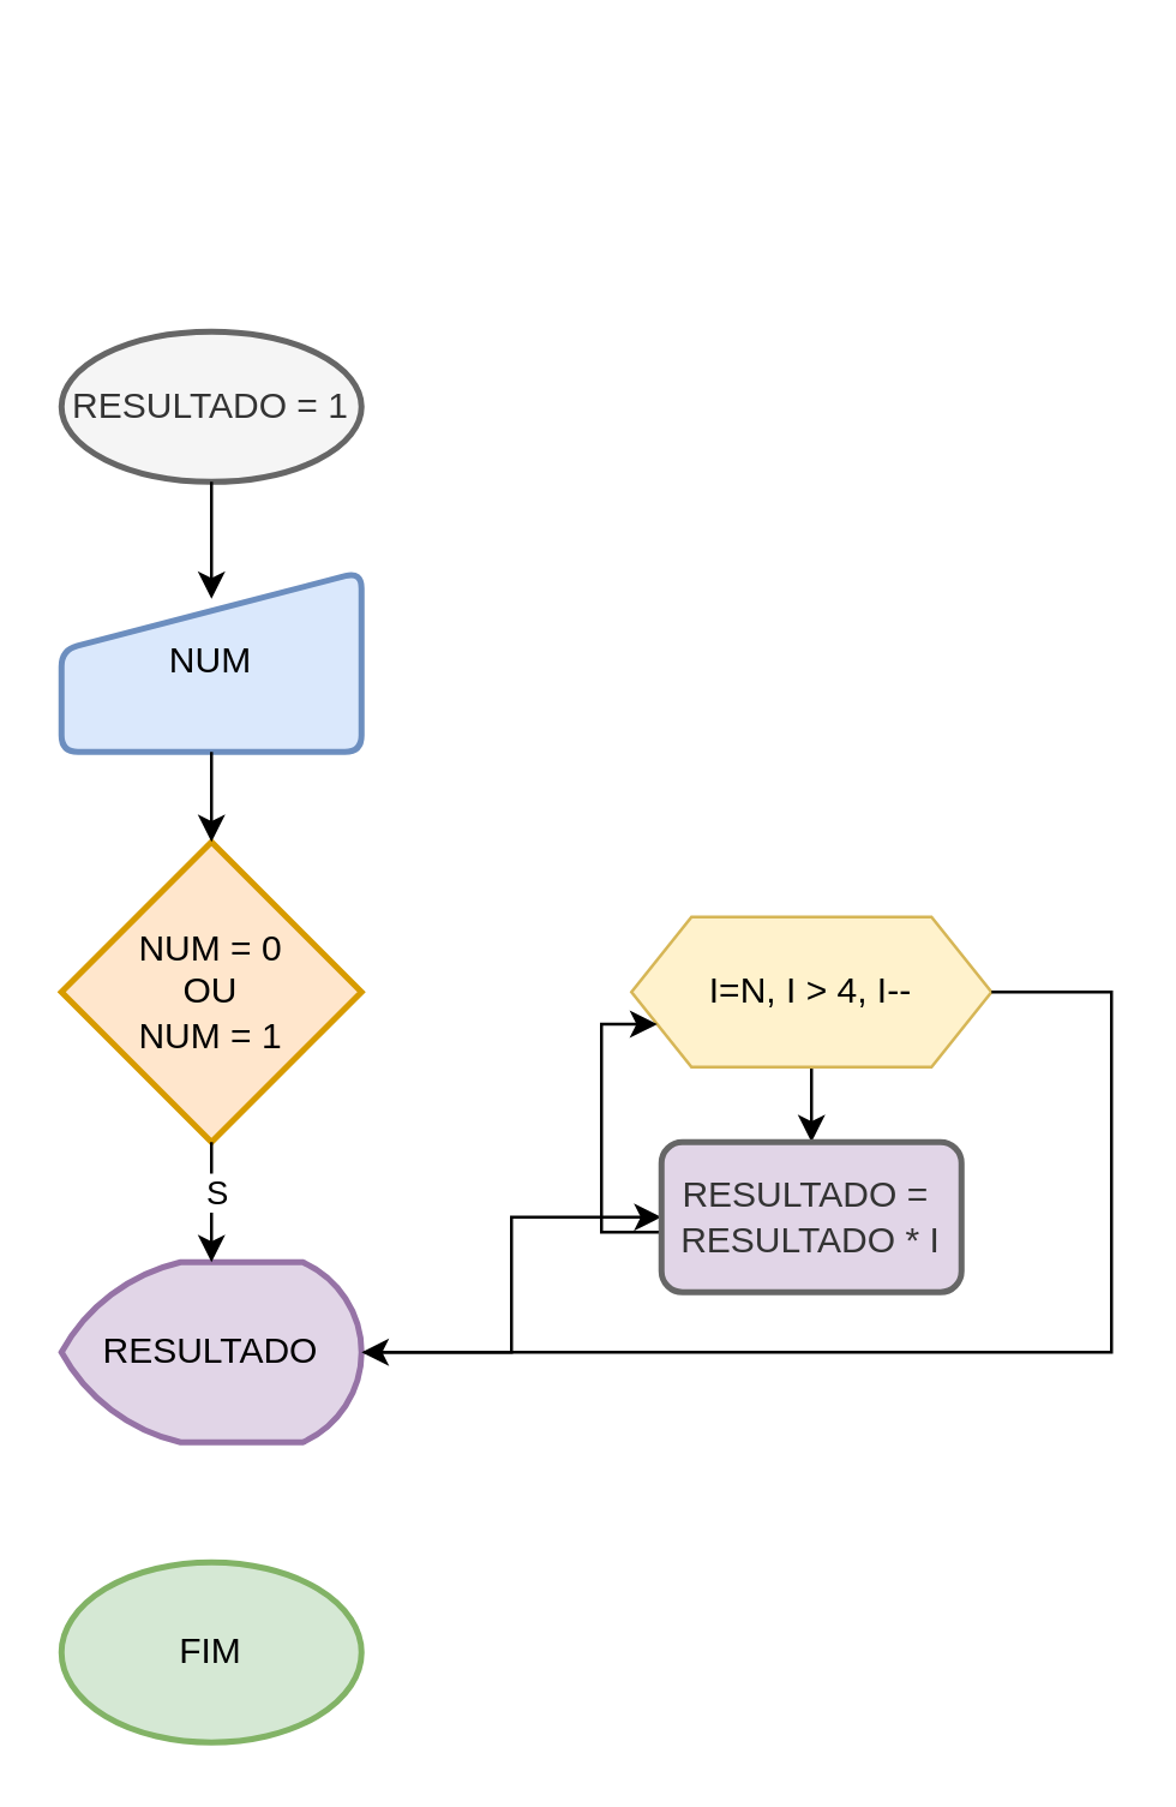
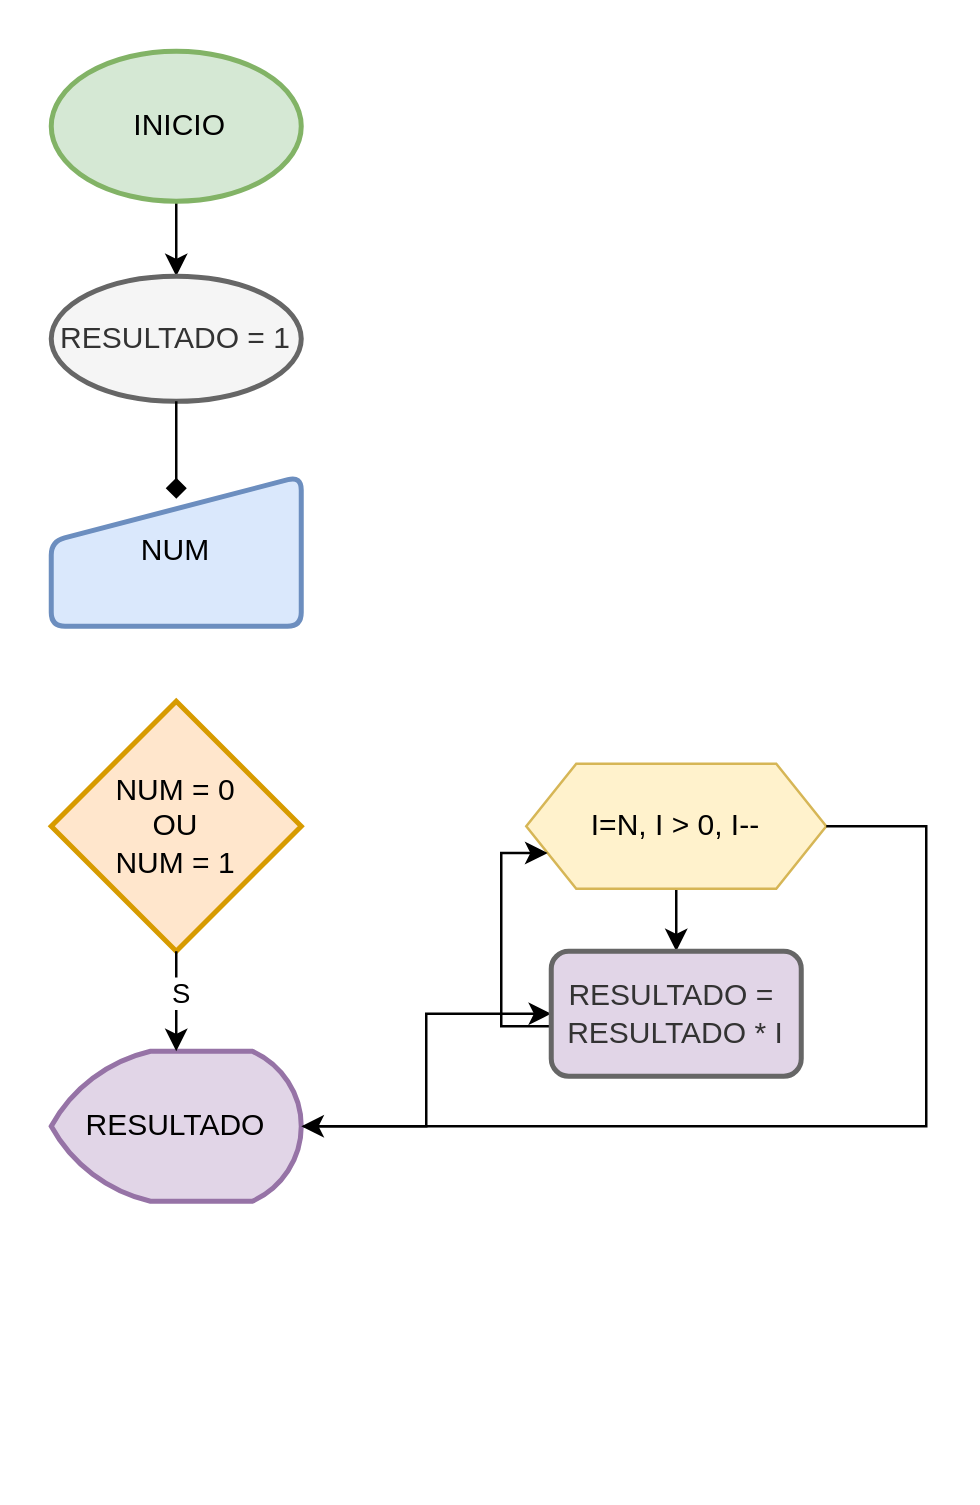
  <mxCell id="0" />
  <mxCell id="1" parent="0" />
- <mxCell id="4" value="FIM" style="strokeWidth=2;html=1;shape=mxgraph.flowchart.start_1;whiteSpace=wrap;fillColor=#d5e8d4;strokeColor=#82b366;" vertex="1" parent="1"><mxGeometry x="20" y="520" width="100" height="60" as="geometry" /></mxCell>
+ <mxCell id="2" style="edgeStyle=orthogonalEdgeStyle;rounded=0;orthogonalLoop=1;jettySize=auto;html=1;exitX=0.5;exitY=1;exitDx=0;exitDy=0;exitPerimeter=0;entryX=0.5;entryY=0;entryDx=0;entryDy=0;" edge="1" parent="1" source="3" target="5"><mxGeometry relative="1" as="geometry" /></mxCell>
+ <mxCell id="3" value="&amp;nbsp; &amp;nbsp;INICIO&lt;span style=&quot;white-space: pre;&quot;&gt;&#09;&lt;/span&gt;" style="strokeWidth=2;html=1;shape=mxgraph.flowchart.start_1;whiteSpace=wrap;fillColor=#d5e8d4;strokeColor=#82b366;" vertex="1" parent="1"><mxGeometry x="20" y="20" width="100" height="60" as="geometry" /></mxCell>
  <mxCell id="5" value="RESULTADO = 1" style="ellipse;whiteSpace=wrap;html=1;absoluteArcSize=1;arcSize=14;strokeWidth=2;fillColor=#f5f5f5;fontColor=#333333;strokeColor=#666666;" vertex="1" parent="1"><mxGeometry x="20" y="110" width="100" height="50" as="geometry" /></mxCell>
  <mxCell id="6" value="NUM" style="html=1;strokeWidth=2;shape=manualInput;whiteSpace=wrap;rounded=1;size=26;arcSize=11;fillColor=#dae8fc;strokeColor=#6c8ebf;" vertex="1" parent="1"><mxGeometry x="20" y="190" width="100" height="60" as="geometry" /></mxCell>
  <mxCell id="7" value="NUM = 0&lt;div&gt;OU&lt;/div&gt;&lt;div&gt;NUM = 1&lt;/div&gt;" style="strokeWidth=2;html=1;shape=mxgraph.flowchart.decision;whiteSpace=wrap;fillColor=#ffe6cc;strokeColor=#d79b00;" vertex="1" parent="1"><mxGeometry x="20" y="280" width="100" height="100" as="geometry" /></mxCell>
  <mxCell id="8" value="" style="edgeStyle=orthogonalEdgeStyle;rounded=0;orthogonalLoop=1;jettySize=auto;html=1;" edge="1" parent="1" source="9" target="17"><mxGeometry relative="1" as="geometry" /></mxCell>
  <mxCell id="9" value="RESULTADO" style="strokeWidth=2;html=1;shape=mxgraph.flowchart.display;whiteSpace=wrap;fillColor=#e1d5e7;strokeColor=#9673a6;" vertex="1" parent="1"><mxGeometry x="20" y="420" width="100" height="60" as="geometry" /></mxCell>
  <mxCell id="10" style="edgeStyle=orthogonalEdgeStyle;rounded=0;orthogonalLoop=1;jettySize=auto;html=1;exitX=0.5;exitY=1;exitDx=0;exitDy=0;exitPerimeter=0;entryX=0.5;entryY=0;entryDx=0;entryDy=0;entryPerimeter=0;" edge="1" parent="1" source="7" target="9"><mxGeometry relative="1" as="geometry" /></mxCell>
  <mxCell id="11" value="S" style="edgeLabel;html=1;align=center;verticalAlign=middle;resizable=0;points=[];" vertex="1" connectable="0" parent="10"><mxGeometry x="-0.2" y="1" relative="1" as="geometry"><mxPoint as="offset" /></mxGeometry></mxCell>
- <mxCell id="12" style="edgeStyle=orthogonalEdgeStyle;rounded=0;orthogonalLoop=1;jettySize=auto;html=1;exitX=0.5;exitY=1;exitDx=0;exitDy=0;entryX=0.5;entryY=0;entryDx=0;entryDy=0;entryPerimeter=0;" edge="1" parent="1" source="6" target="7"><mxGeometry relative="1" as="geometry" /></mxCell>
- <mxCell id="13" style="edgeStyle=orthogonalEdgeStyle;rounded=0;orthogonalLoop=1;jettySize=auto;html=1;exitX=0.5;exitY=1;exitDx=0;exitDy=0;entryX=0.5;entryY=0.15;entryDx=0;entryDy=0;entryPerimeter=0;" edge="1" parent="1" source="5" target="6"><mxGeometry relative="1" as="geometry" /></mxCell>
+ <mxCell id="13" style="edgeStyle=orthogonalEdgeStyle;rounded=0;orthogonalLoop=1;jettySize=auto;html=1;exitX=0.5;exitY=1;exitDx=0;exitDy=0;entryX=0.5;entryY=0.15;entryDx=0;entryDy=0;entryPerimeter=0;endArrow=diamond;" edge="1" parent="1" source="5" target="6"><mxGeometry relative="1" as="geometry" /></mxCell>
  <mxCell id="14" style="edgeStyle=orthogonalEdgeStyle;rounded=0;orthogonalLoop=1;jettySize=auto;html=1;exitX=0.5;exitY=1;exitDx=0;exitDy=0;entryX=0.5;entryY=0;entryDx=0;entryDy=0;" edge="1" parent="1" source="15" target="17"><mxGeometry relative="1" as="geometry" /></mxCell>
- <mxCell id="15" value="I=N, I &amp;gt; 4, I--" style="shape=hexagon;perimeter=hexagonPerimeter2;whiteSpace=wrap;html=1;fixedSize=1;fillColor=#fff2cc;strokeColor=#d6b656;" vertex="1" parent="1"><mxGeometry x="210" y="305" width="120" height="50" as="geometry" /></mxCell>
+ <mxCell id="15" value="I=N, I &amp;gt; 0, I--" style="shape=hexagon;perimeter=hexagonPerimeter2;whiteSpace=wrap;html=1;fixedSize=1;fillColor=#fff2cc;strokeColor=#d6b656;" vertex="1" parent="1"><mxGeometry x="210" y="305" width="120" height="50" as="geometry" /></mxCell>
  <mxCell id="16" style="edgeStyle=orthogonalEdgeStyle;rounded=0;orthogonalLoop=1;jettySize=auto;html=1;exitX=0;exitY=0.5;exitDx=0;exitDy=0;entryX=0;entryY=0.75;entryDx=0;entryDy=0;" edge="1" parent="1" source="17" target="15"><mxGeometry relative="1" as="geometry"><Array as="points"><mxPoint x="220" y="410" /><mxPoint x="200" y="410" /><mxPoint x="200" y="341" /></Array></mxGeometry></mxCell>
  <mxCell id="17" value="RESULTADO =&amp;nbsp; RESULTADO * I" style="rounded=1;whiteSpace=wrap;html=1;absoluteArcSize=1;arcSize=14;strokeWidth=2;fillColor=#e1d5e7;fontColor=#333333;strokeColor=#666666;" vertex="1" parent="1"><mxGeometry x="220" y="380" width="100" height="50" as="geometry" /></mxCell>
  <mxCell id="18" style="edgeStyle=orthogonalEdgeStyle;rounded=0;orthogonalLoop=1;jettySize=auto;html=1;exitX=1;exitY=0.5;exitDx=0;exitDy=0;entryX=1;entryY=0.5;entryDx=0;entryDy=0;entryPerimeter=0;" edge="1" parent="1" source="15" target="9"><mxGeometry relative="1" as="geometry"><Array as="points"><mxPoint x="370" y="330" /><mxPoint x="370" y="450" /></Array></mxGeometry></mxCell>
